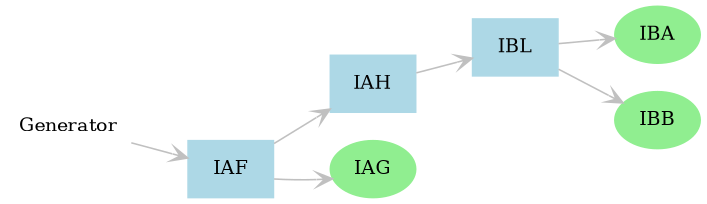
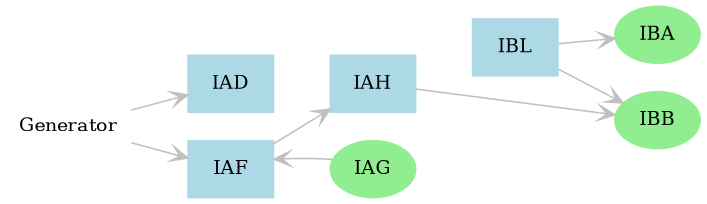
  digraph {
    rankdir=LR
    node [color=lightblue fontsize=12 shape=box style=filled]
    edge [arrowhead=vee color=gray]
+   IAD
    IAF
    IAH
    IAG [color=lightgreen shape=ellipse]
    IBL
    IBA [color=lightgreen shape=ellipse]
    IBB [color=lightgreen shape=ellipse]
    n8 [label=Generator shape=plaintext color="" style=""]
    IAF -> IAH
-   IAF -> IAG
-   IAH -> IBL
+   IAG -> IAF
+   IAH -> IBB
    IBL -> IBA
    IBL -> IBB
+   n8 -> IAD
    n8 -> IAF
  }
